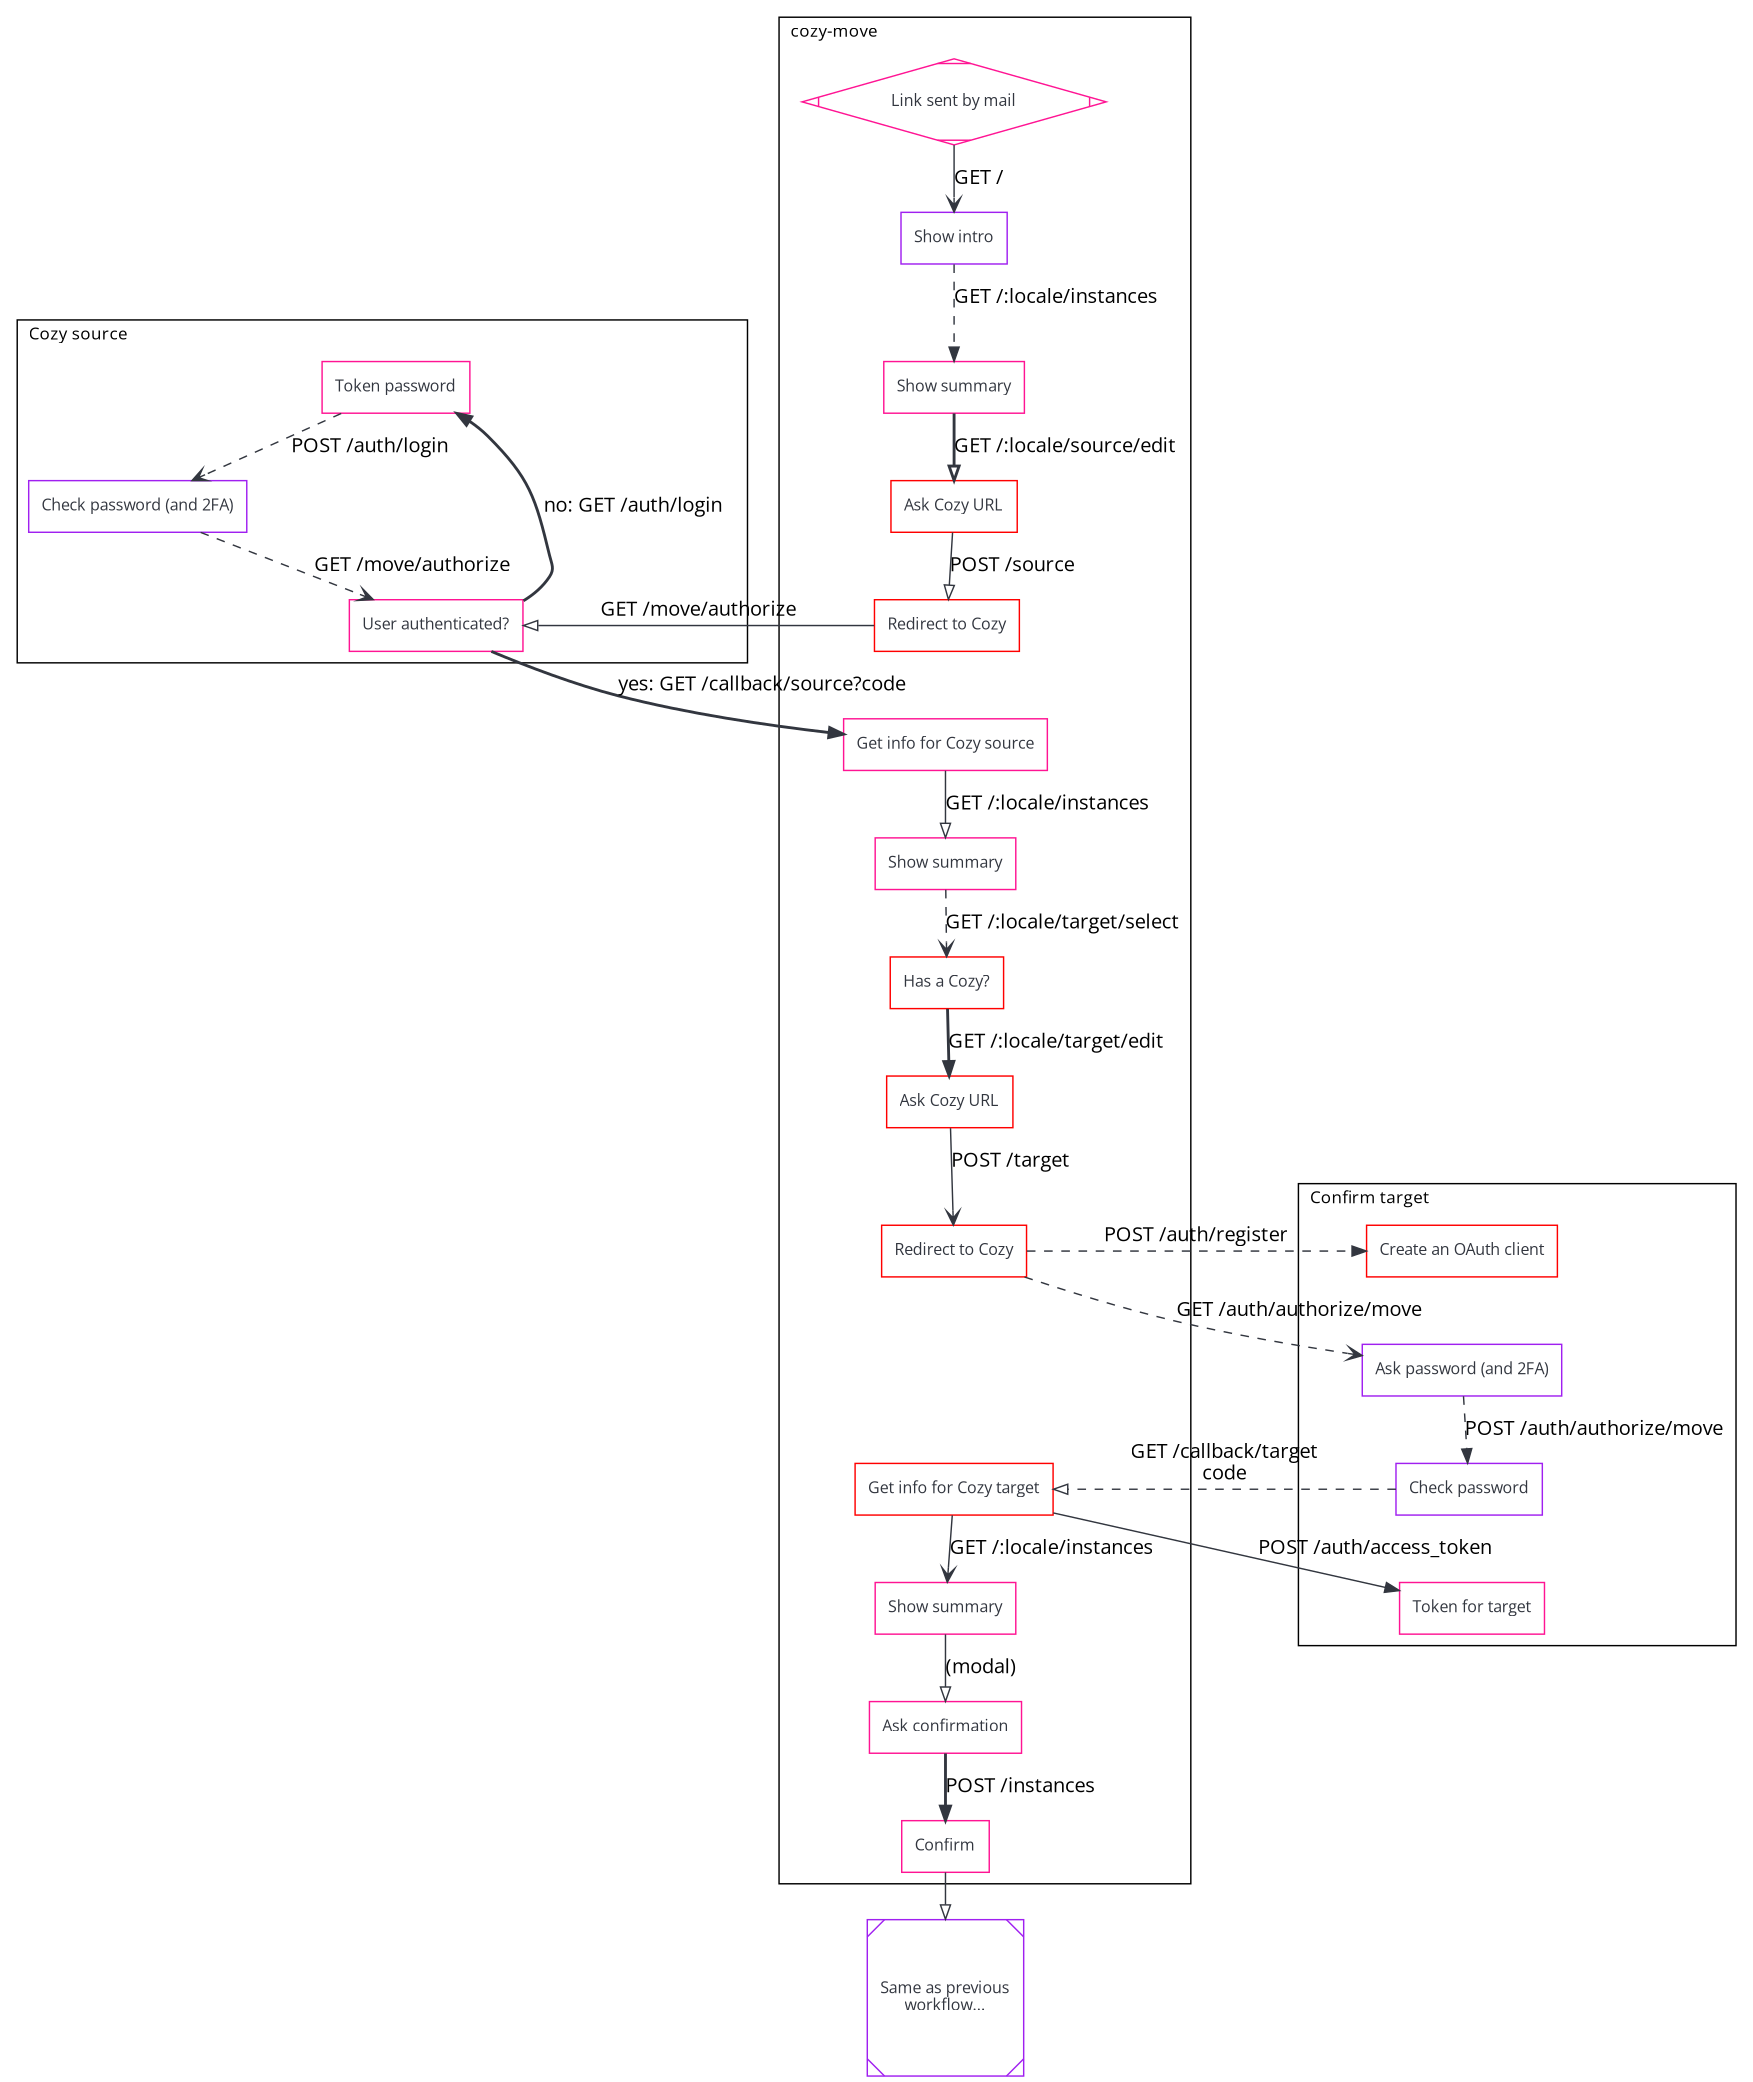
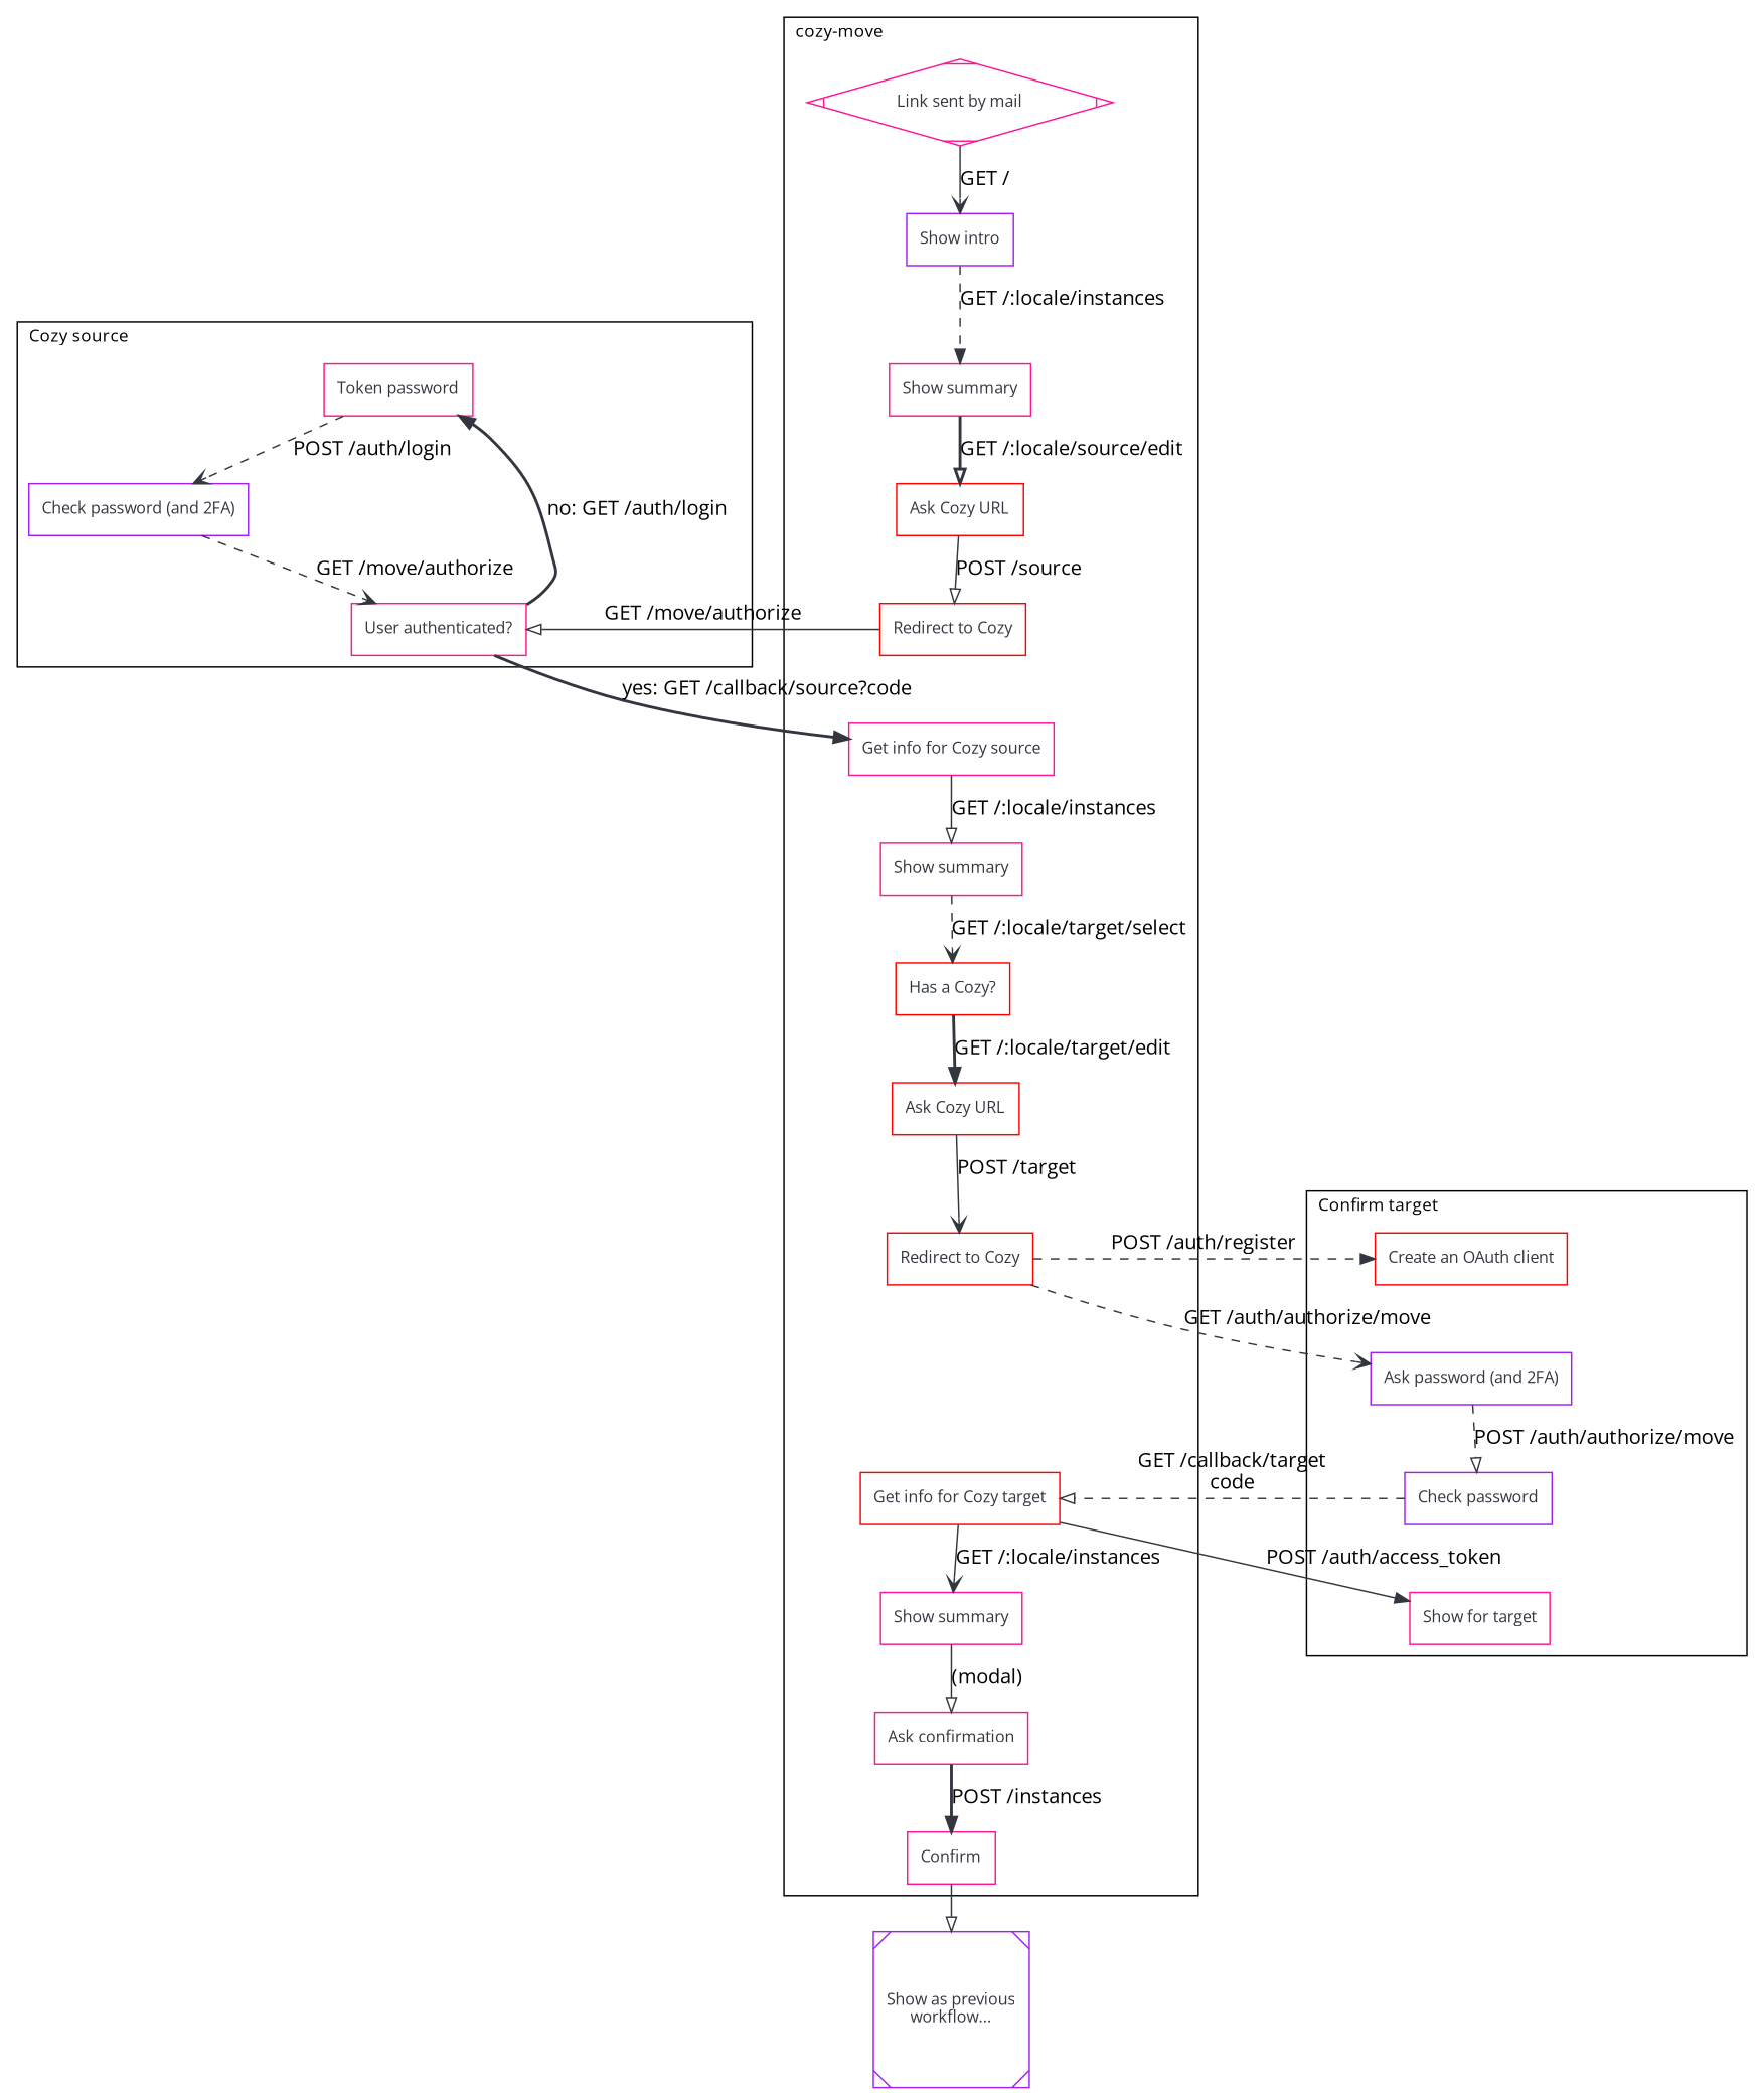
  digraph {
    fontname="Open Sans"
    nodesep=1.5
    ranksep=0.45
    splines=true
    node [color=deeppink fontcolor="#32363F" fontname="Open Sans" fontsize=11 margin=0.12 shape=box]
    edge [arrowhead=normal color="#32363F" fontname="Open Sans" style=solid]
    n1 [label="Token password"]
    n2 [label="User authenticated?"]
    n3 [color=purple label="Check password (and 2FA)"]
    n4 [color=red label="Ask Cozy URL"]
    n5 [label="Link sent by mail" shape=Mdiamond]
    n6 [label="Show summary"]
    n7 [color=red label="Redirect to Cozy"]
    n8 [label="Get info for Cozy source"]
    n9 [color=purple label="Show intro"]
    n10 [label="Show summary"]
    n11 [color=red label="Has a Cozy?"]
    n12 [color=red label="Ask Cozy URL"]
    n13 [color=red label="Redirect to Cozy"]
    n14 [color=red label="Get info for Cozy target"]
    n15 [label="Show summary"]
    n16 [label="Ask confirmation"]
    n17 [label=Confirm]
    m_fake [color="#297EF2" style=invis]
    n19 [color=red label="Create an OAuth client"]
    n20 [color=purple label="Ask password (and 2FA)"]
    n21 [color=purple label="Check password"]
-   n22 [label="Token for target"]
-   n23 [color=purple label="Same as previous\nworkflow..." shape=Msquare]
+   n22 [label="Show for target"]
+   n23 [color=purple label="Show as previous\nworkflow..." shape=Msquare]
    subgraph cluster_1 {
      fontsize=12
      label="Cozy source"
      labeljust=l
      rankdir=TB
      n1
      n2
      n3
    }
    subgraph cluster_2 {
      fontsize=12
      label="cozy-move"
      labeljust=l
      n4
      n5
      n6
      n7
      n8
      n9
      n10
      n11
      n12
      n13
      n14
      n15
      n16
      n17
      m_fake
    }
    subgraph cluster_3 {
      fontsize=12
      label="Confirm target"
      labeljust=l
      n19
      n20
      n21
      n22
    }
    n1 -> n3 [arrowhead=vee label="POST /auth/login" style=dashed]
    n1 -> n4 [style=invis arrowhead=""]
    n2 -> n1 [constraint=false label="no: GET /auth/login" style=bold]
    n2 -> n8 [label="yes: GET /callback/source?code" style=bold]
    n3 -> n2 [arrowhead=vee label="GET /move/authorize" style=dashed]
    n4 -> n7 [arrowhead=onormal label="POST /source"]
    n5 -> n9 [arrowhead=vee label="GET /"]
    n6 -> n4 [arrowhead=onormal label="GET /:locale/source/edit" style=bold]
    n7 -> n2 [arrowhead=onormal label="GET /move/authorize"]
    n7 -> n8 [style=invis arrowhead=""]
    n8 -> n10 [arrowhead=onormal label="GET /:locale/instances"]
    n9 -> n6 [label="GET /:locale/instances" style=dashed]
    n10 -> n11 [arrowhead=vee label="GET /:locale/target/select" style=dashed]
    n11 -> n12 [label="GET /:locale/target/edit" style=bold]
    n12 -> n13 [arrowhead=vee label="POST /target"]
    n13 -> m_fake [style=invis arrowhead=""]
    n13 -> n19 [label="POST /auth/register" style=dashed]
    n13 -> n20 [arrowhead=vee label="GET /auth/authorize/move" style=dashed]
    n14 -> n15 [arrowhead=vee label="GET /:locale/instances"]
    n14 -> n22 [label="POST /auth/access_token"]
    n15 -> n16 [arrowhead=onormal label="(modal)"]
    n16 -> n17 [label="POST /instances" style=bold]
    n17 -> n23 [arrowhead=onormal]
    m_fake -> n14 [style=invis arrowhead=""]
    n19 -> n20 [style=invis arrowhead=""]
-   n20 -> n21 [label="POST /auth/authorize/move" style=dashed]
+   n20 -> n21 [arrowhead=onormal label="POST /auth/authorize/move" style=dashed]
    n21 -> n14 [arrowhead=onormal label="GET /callback/target\ncode" style=dashed]
    n21 -> n22 [style=invis arrowhead=""]
  }
